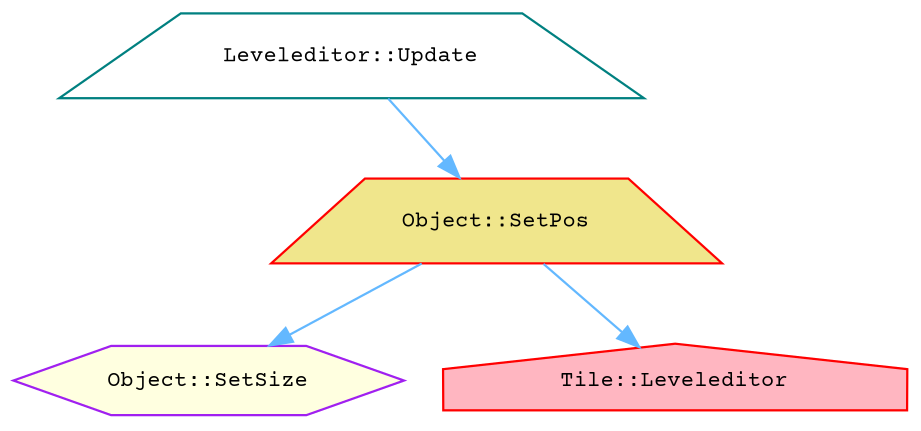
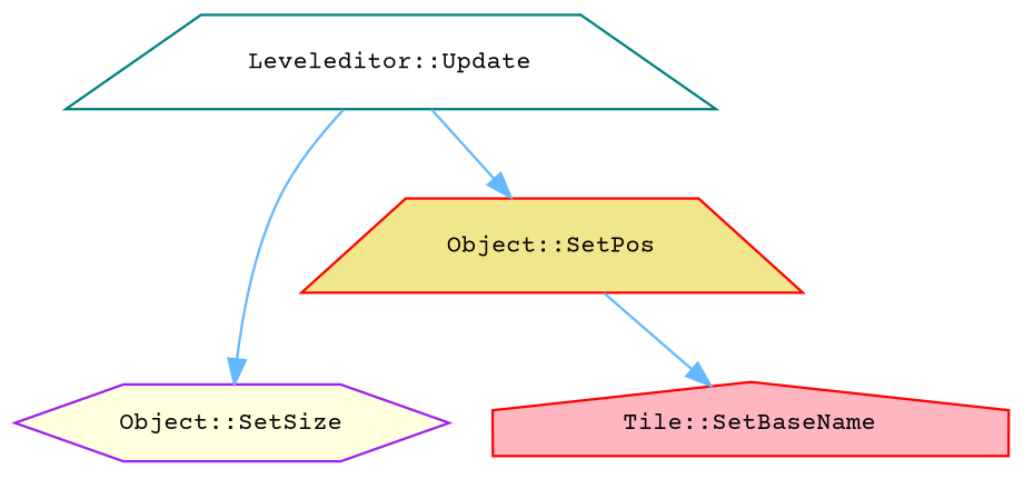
  digraph {
    fontname="Courier Prime"
    rankdir=TB
    node [color=red fontname="Courier Prime" fontsize=10 shape=trapezium style=filled]
    edge [color=steelblue1 fontname="Courier Prime" fontsize=10 labelfontname=Helvetica labelfontsize=10 style=solid]
    n1 [color=teal fillcolor=white fontcolor=black height=0.2 label="Leveleditor::Update" width=0.4]
    n2 [fillcolor=khaki height=0.2 label="Object::SetPos" width=0.4]
    n3 [color=purple fillcolor=lightyellow height=0.2 label="Object::SetSize" shape=hexagon width=0.4]
-   n4 [fillcolor=lightpink height=0.2 label="Tile::Leveleditor" shape=house width=0.4]
+   n4 [fillcolor=lightpink height=0.2 label="Tile::SetBaseName" shape=house width=0.4]
    n1 -> n2
-   n2 -> n3
+   n1 -> n3
    n2 -> n4
  }
